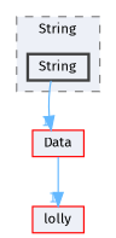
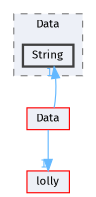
  digraph {
    compound=true
    fontname="Fira Sans"
    node [color=red fillcolor="#edf0f7" fontname="Fira Sans" fontsize=10 shape=box style=filled]
    edge [color=steelblue1 fontcolor=steelblue1 fontname="Fira Sans" fontsize=10 headlabel=1 labeldistance=1.5 labelfontname=Helvetica labelfontsize=10]
    n1 [color=grey25 height=0.2 label=String style="filled,bold" width=0.4]
    n2 [height=0.2 label=Data width=0.4]
    n3 [height=0.2 label=lolly width=0.4]
    subgraph cluster_1 {
      bgcolor="#edf0f7"
      fontsize=10
-     label=String
+     label=Data
      pencolor=grey50
      style="filled,dashed"
      n1
    }
-   n1 -> n2
+   n2 -> n1
    n2 -> n3
  }
